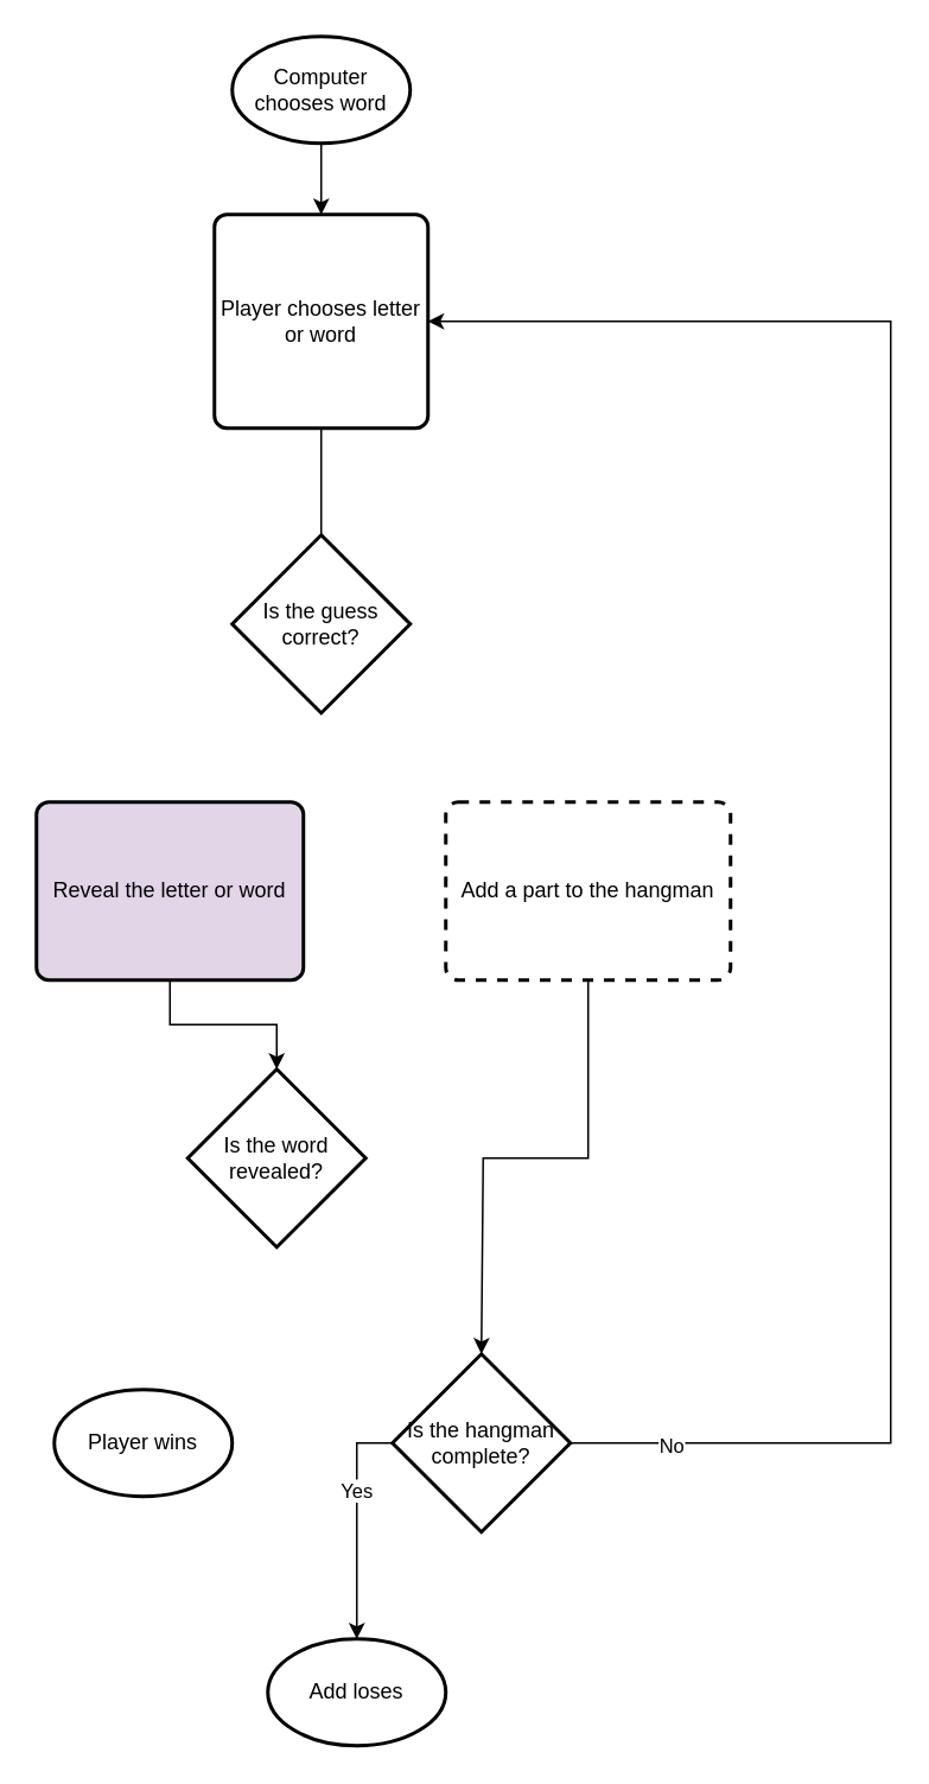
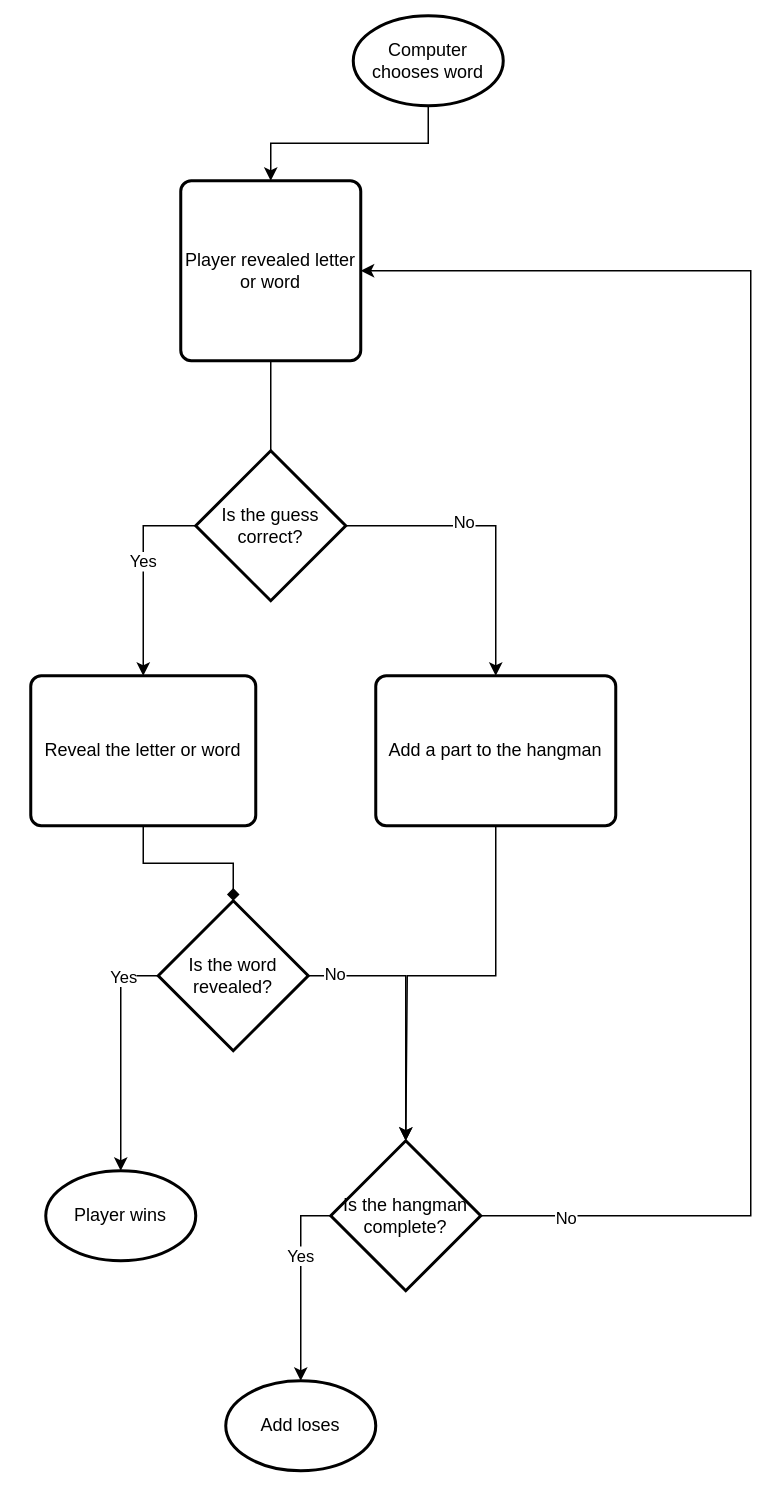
  <mxCell id="0" />
  <mxCell id="1" parent="0" />
- <mxCell id="2" value="Computer chooses word" style="strokeWidth=2;html=1;shape=mxgraph.flowchart.start_1;whiteSpace=wrap;" vertex="1" parent="1"><mxGeometry x="130" y="20" width="100" height="60" as="geometry" /></mxCell>
- <mxCell id="3" value="Player chooses&amp;nbsp;&lt;span style=&quot;background-color: initial;&quot;&gt;letter or word&lt;/span&gt;" style="strokeWidth=2;html=1;shape=label;whiteSpace=wrap;rounded=1;absoluteArcSize=1;arcSize=14;" vertex="1" parent="1"><mxGeometry x="120" y="120" width="120" height="120" as="geometry" /></mxCell>
+ <mxCell id="2" value="Computer chooses word" style="strokeWidth=2;html=1;shape=mxgraph.flowchart.start_1;whiteSpace=wrap;" vertex="1" parent="1"><mxGeometry x="235" y="10" width="100" height="60" as="geometry" /></mxCell>
+ <mxCell id="3" value="Player revealed&amp;nbsp;&lt;span style=&quot;background-color: initial;&quot;&gt;letter or word&lt;/span&gt;" style="strokeWidth=2;html=1;shape=label;whiteSpace=wrap;rounded=1;absoluteArcSize=1;arcSize=14;" vertex="1" parent="1"><mxGeometry x="120" y="120" width="120" height="120" as="geometry" /></mxCell>
+ <mxCell id="4" style="edgeStyle=orthogonalEdgeStyle;rounded=0;orthogonalLoop=1;jettySize=auto;html=1;exitX=0;exitY=0.5;exitDx=0;exitDy=0;exitPerimeter=0;entryX=0.5;entryY=0;entryDx=0;entryDy=0;" edge="1" parent="1" source="8" target="9"><mxGeometry relative="1" as="geometry" /></mxCell>
+ <mxCell id="5" value="Yes" style="edgeLabel;html=1;align=center;verticalAlign=middle;resizable=0;points=[];" vertex="1" connectable="0" parent="4"><mxGeometry x="-0.141" y="-1" relative="1" as="geometry"><mxPoint as="offset" /></mxGeometry></mxCell>
+ <mxCell id="6" style="edgeStyle=orthogonalEdgeStyle;rounded=0;orthogonalLoop=1;jettySize=auto;html=1;exitX=1;exitY=0.5;exitDx=0;exitDy=0;exitPerimeter=0;entryX=0.5;entryY=0;entryDx=0;entryDy=0;" edge="1" parent="1" source="8" target="10"><mxGeometry relative="1" as="geometry" /></mxCell>
+ <mxCell id="7" value="No" style="edgeLabel;html=1;align=center;verticalAlign=middle;resizable=0;points=[];" vertex="1" connectable="0" parent="6"><mxGeometry x="-0.22" y="3" relative="1" as="geometry"><mxPoint as="offset" /></mxGeometry></mxCell>
  <mxCell id="8" value="Is the guess correct?" style="rounded=1;whiteSpace=wrap;html=1;absoluteArcSize=1;arcSize=14;strokeWidth=2;shape=mxgraph.flowchart.decision;" vertex="1" parent="1"><mxGeometry x="130" y="300" width="100" height="100" as="geometry" /></mxCell>
- <mxCell id="9" value="Reveal the letter or word" style="rounded=1;whiteSpace=wrap;html=1;absoluteArcSize=1;arcSize=14;strokeWidth=2;fillColor=#e1d5e7;" vertex="1" parent="1"><mxGeometry x="20" y="450" width="150" height="100" as="geometry" /></mxCell>
- <mxCell id="10" value="Add a part to the hangman" style="rounded=1;whiteSpace=wrap;html=1;absoluteArcSize=1;arcSize=14;strokeWidth=2;dashed=1;" vertex="1" parent="1"><mxGeometry x="250" y="450" width="160" height="100" as="geometry" /></mxCell>
+ <mxCell id="9" value="Reveal the letter or word" style="rounded=1;whiteSpace=wrap;html=1;absoluteArcSize=1;arcSize=14;strokeWidth=2;" vertex="1" parent="1"><mxGeometry x="20" y="450" width="150" height="100" as="geometry" /></mxCell>
+ <mxCell id="10" value="Add a part to the hangman" style="rounded=1;whiteSpace=wrap;html=1;absoluteArcSize=1;arcSize=14;strokeWidth=2;" vertex="1" parent="1"><mxGeometry x="250" y="450" width="160" height="100" as="geometry" /></mxCell>
  <mxCell id="11" style="edgeStyle=orthogonalEdgeStyle;rounded=0;orthogonalLoop=1;jettySize=auto;html=1;exitX=0.5;exitY=1;exitDx=0;exitDy=0;exitPerimeter=0;entryX=0.5;entryY=0;entryDx=0;entryDy=0;entryPerimeter=0;endArrow=none;" edge="1" parent="1" source="3" target="8"><mxGeometry relative="1" as="geometry" /></mxCell>
  <mxCell id="12" style="edgeStyle=orthogonalEdgeStyle;rounded=0;orthogonalLoop=1;jettySize=auto;html=1;exitX=0.5;exitY=1;exitDx=0;exitDy=0;exitPerimeter=0;entryX=0.5;entryY=0;entryDx=0;entryDy=0;entryPerimeter=0;" edge="1" parent="1" source="2" target="3"><mxGeometry relative="1" as="geometry" /></mxCell>
  <mxCell id="13" value="Is the word revealed?" style="strokeWidth=2;html=1;shape=mxgraph.flowchart.decision;whiteSpace=wrap;" vertex="1" parent="1"><mxGeometry x="105" y="600" width="100" height="100" as="geometry" /></mxCell>
  <mxCell id="14" style="edgeStyle=orthogonalEdgeStyle;rounded=0;orthogonalLoop=1;jettySize=auto;html=1;exitX=1;exitY=0.5;exitDx=0;exitDy=0;exitPerimeter=0;entryX=1;entryY=0.5;entryDx=0;entryDy=0;" edge="1" parent="1" source="16" target="3"><mxGeometry relative="1" as="geometry"><Array as="points"><mxPoint x="500" y="810" /><mxPoint x="500" y="180" /></Array></mxGeometry></mxCell>
  <mxCell id="15" value="No" style="edgeLabel;html=1;align=center;verticalAlign=middle;resizable=0;points=[];" vertex="1" connectable="0" parent="14"><mxGeometry x="-0.895" y="-1" relative="1" as="geometry"><mxPoint as="offset" /></mxGeometry></mxCell>
  <mxCell id="16" value="Is the hangman complete?" style="strokeWidth=2;html=1;shape=mxgraph.flowchart.decision;whiteSpace=wrap;" vertex="1" parent="1"><mxGeometry x="220" y="760" width="100" height="100" as="geometry" /></mxCell>
  <mxCell id="17" value="Player wins" style="strokeWidth=2;html=1;shape=mxgraph.flowchart.start_1;whiteSpace=wrap;" vertex="1" parent="1"><mxGeometry x="30" y="780" width="100" height="60" as="geometry" /></mxCell>
  <mxCell id="18" value="Add loses" style="strokeWidth=2;html=1;shape=mxgraph.flowchart.start_1;whiteSpace=wrap;" vertex="1" parent="1"><mxGeometry x="150" y="920" width="100" height="60" as="geometry" /></mxCell>
- <mxCell id="19" style="edgeStyle=orthogonalEdgeStyle;rounded=0;orthogonalLoop=1;jettySize=auto;html=1;exitX=0.5;exitY=1;exitDx=0;exitDy=0;entryX=0.5;entryY=0;entryDx=0;entryDy=0;entryPerimeter=0;" edge="1" parent="1" source="9" target="13"><mxGeometry relative="1" as="geometry" /></mxCell>
+ <mxCell id="19" style="edgeStyle=orthogonalEdgeStyle;rounded=0;orthogonalLoop=1;jettySize=auto;html=1;exitX=0.5;exitY=1;exitDx=0;exitDy=0;entryX=0.5;entryY=0;entryDx=0;entryDy=0;entryPerimeter=0;endArrow=diamond;" edge="1" parent="1" source="9" target="13"><mxGeometry relative="1" as="geometry" /></mxCell>
  <mxCell id="20" style="edgeStyle=orthogonalEdgeStyle;rounded=0;orthogonalLoop=1;jettySize=auto;html=1;exitX=0.5;exitY=1;exitDx=0;exitDy=0;" edge="1" parent="1" source="10"><mxGeometry relative="1" as="geometry"><mxPoint x="270" y="760" as="targetPoint" /><Array as="points"><mxPoint x="330" y="650" /><mxPoint x="271" y="650" /></Array></mxGeometry></mxCell>
+ <mxCell id="21" style="edgeStyle=orthogonalEdgeStyle;rounded=0;orthogonalLoop=1;jettySize=auto;html=1;exitX=0;exitY=0.5;exitDx=0;exitDy=0;exitPerimeter=0;entryX=0.5;entryY=0;entryDx=0;entryDy=0;entryPerimeter=0;" edge="1" parent="1" source="13" target="17"><mxGeometry relative="1" as="geometry" /></mxCell>
+ <mxCell id="22" value="Yes" style="edgeLabel;html=1;align=center;verticalAlign=middle;resizable=0;points=[];" vertex="1" connectable="0" parent="21"><mxGeometry x="-0.689" relative="1" as="geometry"><mxPoint as="offset" /></mxGeometry></mxCell>
+ <mxCell id="23" style="edgeStyle=orthogonalEdgeStyle;rounded=0;orthogonalLoop=1;jettySize=auto;html=1;exitX=1;exitY=0.5;exitDx=0;exitDy=0;exitPerimeter=0;entryX=0.5;entryY=0;entryDx=0;entryDy=0;entryPerimeter=0;" edge="1" parent="1" source="13" target="16"><mxGeometry relative="1" as="geometry" /></mxCell>
+ <mxCell id="24" value="No" style="edgeLabel;html=1;align=center;verticalAlign=middle;resizable=0;points=[];" vertex="1" connectable="0" parent="23"><mxGeometry x="-0.8" y="2" relative="1" as="geometry"><mxPoint as="offset" /></mxGeometry></mxCell>
  <mxCell id="25" style="edgeStyle=orthogonalEdgeStyle;rounded=0;orthogonalLoop=1;jettySize=auto;html=1;exitX=0;exitY=0.5;exitDx=0;exitDy=0;exitPerimeter=0;entryX=0.5;entryY=0;entryDx=0;entryDy=0;entryPerimeter=0;" edge="1" parent="1" source="16" target="18"><mxGeometry relative="1" as="geometry" /></mxCell>
  <mxCell id="26" value="Yes" style="edgeLabel;html=1;align=center;verticalAlign=middle;resizable=0;points=[];" vertex="1" connectable="0" parent="25"><mxGeometry x="-0.29" y="-1" relative="1" as="geometry"><mxPoint as="offset" /></mxGeometry></mxCell>
